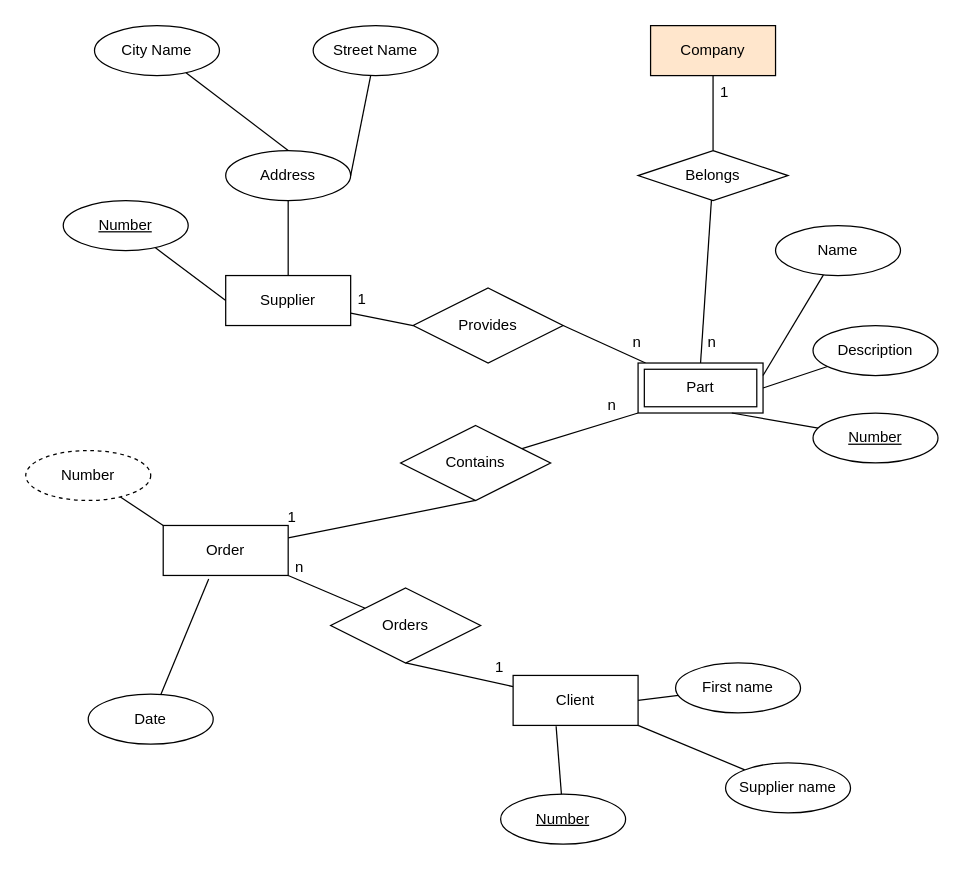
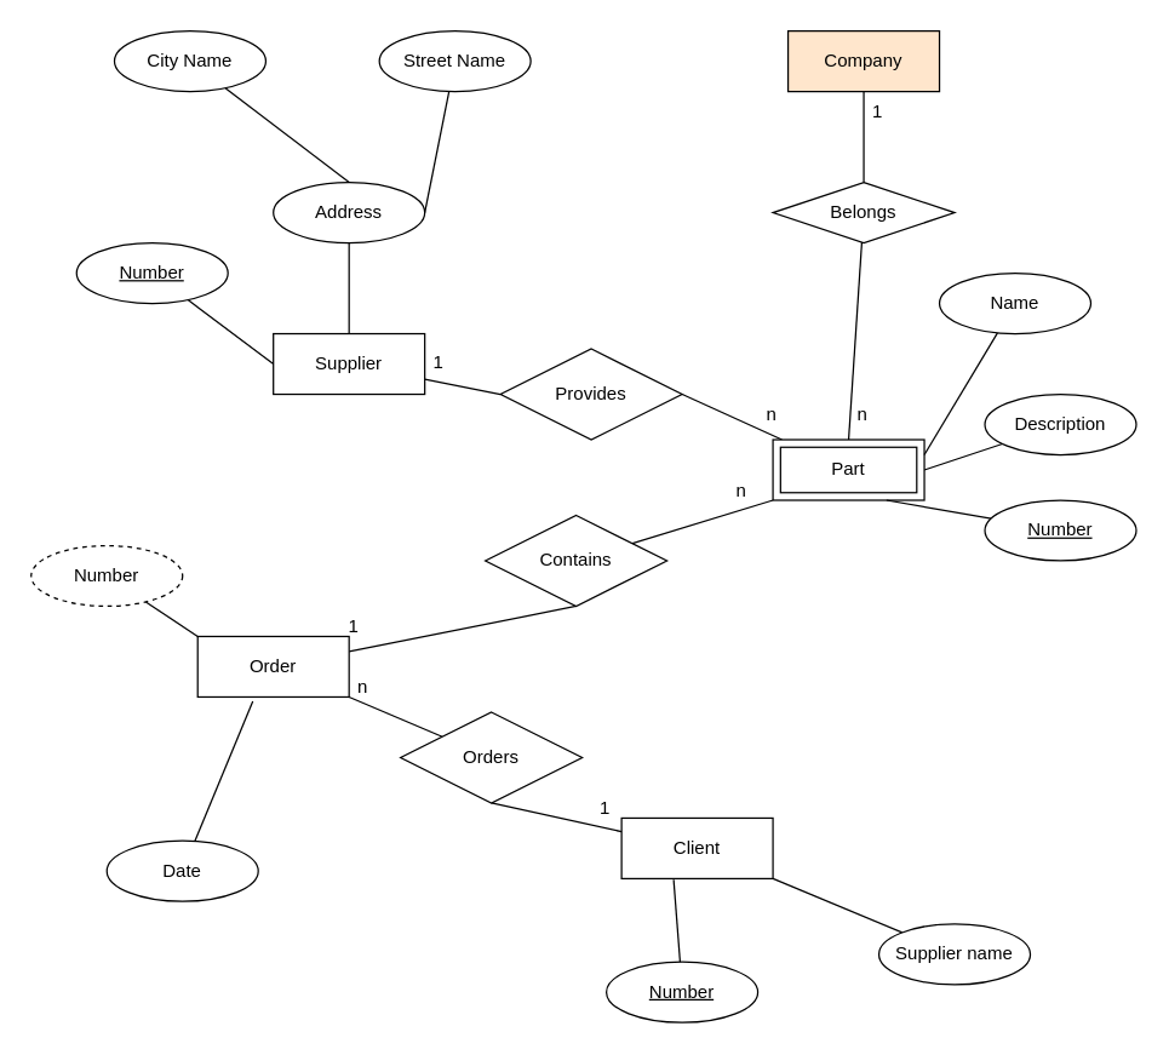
  <mxCell id="0" />
  <mxCell id="1" parent="0" />
  <mxCell id="2" style="rounded=0;orthogonalLoop=1;jettySize=auto;html=1;entryX=0;entryY=0.5;entryDx=0;entryDy=0;endArrow=none;endFill=0;" edge="1" parent="1" source="3" target="13"><mxGeometry relative="1" as="geometry" /></mxCell>
  <mxCell id="3" value="Supplier" style="whiteSpace=wrap;html=1;align=center;" vertex="1" parent="1"><mxGeometry x="180" y="220" width="100" height="40" as="geometry" /></mxCell>
  <mxCell id="4" style="rounded=0;orthogonalLoop=1;jettySize=auto;html=1;entryX=0.5;entryY=0;entryDx=0;entryDy=0;endArrow=none;endFill=0;" edge="1" parent="1" source="5" target="3"><mxGeometry relative="1" as="geometry" /></mxCell>
  <mxCell id="5" value="Address" style="ellipse;whiteSpace=wrap;html=1;align=center;" vertex="1" parent="1"><mxGeometry x="180" y="120" width="100" height="40" as="geometry" /></mxCell>
  <mxCell id="6" style="rounded=0;orthogonalLoop=1;jettySize=auto;html=1;entryX=0;entryY=0.5;entryDx=0;entryDy=0;endArrow=none;endFill=0;" edge="1" parent="1" source="7" target="3"><mxGeometry relative="1" as="geometry" /></mxCell>
  <mxCell id="7" value="&lt;u&gt;Number&lt;/u&gt;" style="ellipse;whiteSpace=wrap;html=1;align=center;" vertex="1" parent="1"><mxGeometry x="50" y="160" width="100" height="40" as="geometry" /></mxCell>
  <mxCell id="8" style="rounded=0;orthogonalLoop=1;jettySize=auto;html=1;entryX=1;entryY=0.5;entryDx=0;entryDy=0;endArrow=none;endFill=0;" edge="1" parent="1" source="9" target="5"><mxGeometry relative="1" as="geometry" /></mxCell>
  <mxCell id="9" value="Street Name" style="ellipse;whiteSpace=wrap;html=1;align=center;" vertex="1" parent="1"><mxGeometry x="250" y="20" width="100" height="40" as="geometry" /></mxCell>
  <mxCell id="10" style="rounded=0;orthogonalLoop=1;jettySize=auto;html=1;entryX=0.5;entryY=0;entryDx=0;entryDy=0;endArrow=none;endFill=0;" edge="1" parent="1" source="11" target="5"><mxGeometry relative="1" as="geometry" /></mxCell>
  <mxCell id="11" value="City Name" style="ellipse;whiteSpace=wrap;html=1;align=center;" vertex="1" parent="1"><mxGeometry x="75" y="20" width="100" height="40" as="geometry" /></mxCell>
  <mxCell id="12" style="rounded=0;orthogonalLoop=1;jettySize=auto;html=1;endArrow=none;endFill=0;exitX=1;exitY=0.5;exitDx=0;exitDy=0;" edge="1" parent="1" source="13" target="22"><mxGeometry relative="1" as="geometry"><mxPoint x="516" y="290" as="targetPoint" /></mxGeometry></mxCell>
  <mxCell id="13" value="Provides" style="shape=rhombus;perimeter=rhombusPerimeter;whiteSpace=wrap;html=1;align=center;" vertex="1" parent="1"><mxGeometry x="330" y="230" width="120" height="60" as="geometry" /></mxCell>
  <mxCell id="14" value="n" style="text;strokeColor=none;fillColor=none;spacingLeft=4;spacingRight=4;overflow=hidden;rotatable=0;points=[[0,0.5],[1,0.5]];portConstraint=eastwest;fontSize=12;whiteSpace=wrap;html=1;" vertex="1" parent="1"><mxGeometry x="500" y="260" width="40" height="30" as="geometry" /></mxCell>
  <mxCell id="15" value="1" style="text;strokeColor=none;fillColor=none;spacingLeft=4;spacingRight=4;overflow=hidden;rotatable=0;points=[[0,0.5],[1,0.5]];portConstraint=eastwest;fontSize=12;whiteSpace=wrap;html=1;" vertex="1" parent="1"><mxGeometry x="280" y="225" width="40" height="30" as="geometry" /></mxCell>
  <mxCell id="16" style="rounded=0;orthogonalLoop=1;jettySize=auto;html=1;entryX=0.5;entryY=0;entryDx=0;entryDy=0;endArrow=none;endFill=0;" edge="1" parent="1" source="18"><mxGeometry relative="1" as="geometry"><mxPoint x="560" y="290" as="targetPoint" /></mxGeometry></mxCell>
  <mxCell id="17" style="rounded=0;orthogonalLoop=1;jettySize=auto;html=1;entryX=0.5;entryY=1;entryDx=0;entryDy=0;endArrow=none;endFill=0;" edge="1" parent="1" source="18" target="19"><mxGeometry relative="1" as="geometry" /></mxCell>
  <mxCell id="18" value="Belongs" style="shape=rhombus;perimeter=rhombusPerimeter;whiteSpace=wrap;html=1;align=center;" vertex="1" parent="1"><mxGeometry x="510" y="120" width="120" height="40" as="geometry" /></mxCell>
  <mxCell id="19" value="Company" style="whiteSpace=wrap;html=1;align=center;fillColor=#ffe6cc;" vertex="1" parent="1"><mxGeometry x="520" y="20" width="100" height="40" as="geometry" /></mxCell>
  <mxCell id="20" value="n" style="text;strokeColor=none;fillColor=none;spacingLeft=4;spacingRight=4;overflow=hidden;rotatable=0;points=[[0,0.5],[1,0.5]];portConstraint=eastwest;fontSize=12;whiteSpace=wrap;html=1;" vertex="1" parent="1"><mxGeometry x="560" y="260" width="40" height="30" as="geometry" /></mxCell>
  <mxCell id="21" value="1" style="text;strokeColor=none;fillColor=none;spacingLeft=4;spacingRight=4;overflow=hidden;rotatable=0;points=[[0,0.5],[1,0.5]];portConstraint=eastwest;fontSize=12;whiteSpace=wrap;html=1;" vertex="1" parent="1"><mxGeometry x="570" y="60" width="40" height="30" as="geometry" /></mxCell>
  <mxCell id="22" value="Part" style="shape=ext;margin=3;double=1;whiteSpace=wrap;html=1;align=center;" vertex="1" parent="1"><mxGeometry x="510" y="290" width="100" height="40" as="geometry" /></mxCell>
  <mxCell id="23" style="rounded=0;orthogonalLoop=1;jettySize=auto;html=1;entryX=1;entryY=0.25;entryDx=0;entryDy=0;endArrow=none;endFill=0;" edge="1" parent="1" source="24" target="22"><mxGeometry relative="1" as="geometry" /></mxCell>
  <mxCell id="24" value="Name" style="ellipse;whiteSpace=wrap;html=1;align=center;" vertex="1" parent="1"><mxGeometry x="620" y="180" width="100" height="40" as="geometry" /></mxCell>
  <mxCell id="25" style="rounded=0;orthogonalLoop=1;jettySize=auto;html=1;entryX=1;entryY=0.5;entryDx=0;entryDy=0;endArrow=none;endFill=0;" edge="1" parent="1" source="26" target="22"><mxGeometry relative="1" as="geometry" /></mxCell>
  <mxCell id="26" value="Description" style="ellipse;whiteSpace=wrap;html=1;align=center;" vertex="1" parent="1"><mxGeometry x="650" y="260" width="100" height="40" as="geometry" /></mxCell>
  <mxCell id="27" style="rounded=0;orthogonalLoop=1;jettySize=auto;html=1;entryX=0.75;entryY=1;entryDx=0;entryDy=0;endArrow=none;endFill=0;" edge="1" parent="1" source="28" target="22"><mxGeometry relative="1" as="geometry" /></mxCell>
  <mxCell id="28" value="&lt;u&gt;Number&lt;/u&gt;" style="ellipse;whiteSpace=wrap;html=1;align=center;" vertex="1" parent="1"><mxGeometry x="650" y="330" width="100" height="40" as="geometry" /></mxCell>
  <mxCell id="29" style="rounded=0;orthogonalLoop=1;jettySize=auto;html=1;entryX=0.5;entryY=1;entryDx=0;entryDy=0;endArrow=none;endFill=0;" edge="1" parent="1" source="30" target="46"><mxGeometry relative="1" as="geometry" /></mxCell>
  <mxCell id="30" value="Client" style="whiteSpace=wrap;html=1;align=center;" vertex="1" parent="1"><mxGeometry x="410" y="540" width="100" height="40" as="geometry" /></mxCell>
  <mxCell id="31" value="&lt;u&gt;Number&lt;/u&gt;" style="ellipse;whiteSpace=wrap;html=1;align=center;" vertex="1" parent="1"><mxGeometry x="400" y="635" width="100" height="40" as="geometry" /></mxCell>
  <mxCell id="32" style="rounded=0;orthogonalLoop=1;jettySize=auto;html=1;entryX=1;entryY=1;entryDx=0;entryDy=0;endArrow=none;endFill=0;" edge="1" parent="1" source="33" target="30"><mxGeometry relative="1" as="geometry" /></mxCell>
  <mxCell id="33" value="Supplier name" style="ellipse;whiteSpace=wrap;html=1;align=center;" vertex="1" parent="1"><mxGeometry x="580" y="610" width="100" height="40" as="geometry" /></mxCell>
- <mxCell id="34" style="rounded=0;orthogonalLoop=1;jettySize=auto;html=1;entryX=1;entryY=0.5;entryDx=0;entryDy=0;endArrow=none;endFill=0;" edge="1" parent="1" source="35" target="30"><mxGeometry relative="1" as="geometry" /></mxCell>
- <mxCell id="35" value="First name" style="ellipse;whiteSpace=wrap;html=1;align=center;" vertex="1" parent="1"><mxGeometry x="540" y="530" width="100" height="40" as="geometry" /></mxCell>
  <mxCell id="36" style="rounded=0;orthogonalLoop=1;jettySize=auto;html=1;entryX=0.344;entryY=1.017;entryDx=0;entryDy=0;entryPerimeter=0;endArrow=none;endFill=0;" edge="1" parent="1" source="31" target="30"><mxGeometry relative="1" as="geometry" /></mxCell>
  <mxCell id="37" style="rounded=0;orthogonalLoop=1;jettySize=auto;html=1;entryX=0.5;entryY=1;entryDx=0;entryDy=0;endArrow=none;endFill=0;" edge="1" parent="1" source="38" target="43"><mxGeometry relative="1" as="geometry" /></mxCell>
  <mxCell id="38" value="Order" style="whiteSpace=wrap;html=1;align=center;" vertex="1" parent="1"><mxGeometry x="130" y="420" width="100" height="40" as="geometry" /></mxCell>
  <mxCell id="39" value="Date" style="ellipse;whiteSpace=wrap;html=1;align=center;" vertex="1" parent="1"><mxGeometry x="70" y="555" width="100" height="40" as="geometry" /></mxCell>
  <mxCell id="40" style="rounded=0;orthogonalLoop=1;jettySize=auto;html=1;entryX=0;entryY=0;entryDx=0;entryDy=0;endArrow=none;endFill=0;" edge="1" parent="1" source="41" target="38"><mxGeometry relative="1" as="geometry" /></mxCell>
  <mxCell id="41" value="Number" style="ellipse;whiteSpace=wrap;html=1;align=center;dashed=1;" vertex="1" parent="1"><mxGeometry x="20" y="360" width="100" height="40" as="geometry" /></mxCell>
  <mxCell id="42" style="rounded=0;orthogonalLoop=1;jettySize=auto;html=1;entryX=0;entryY=1;entryDx=0;entryDy=0;endArrow=none;endFill=0;" edge="1" parent="1" source="43" target="22"><mxGeometry relative="1" as="geometry"><mxPoint x="370" y="450" as="targetPoint" /></mxGeometry></mxCell>
  <mxCell id="43" value="Contains" style="shape=rhombus;perimeter=rhombusPerimeter;whiteSpace=wrap;html=1;align=center;" vertex="1" parent="1"><mxGeometry x="320" y="340" width="120" height="60" as="geometry" /></mxCell>
  <mxCell id="44" style="rounded=0;orthogonalLoop=1;jettySize=auto;html=1;entryX=0.364;entryY=1.071;entryDx=0;entryDy=0;entryPerimeter=0;endArrow=none;endFill=0;" edge="1" parent="1" source="39" target="38"><mxGeometry relative="1" as="geometry" /></mxCell>
  <mxCell id="45" style="rounded=0;orthogonalLoop=1;jettySize=auto;html=1;entryX=1;entryY=1;entryDx=0;entryDy=0;endArrow=none;endFill=0;" edge="1" parent="1" source="46" target="38"><mxGeometry relative="1" as="geometry" /></mxCell>
  <mxCell id="46" value="Orders" style="shape=rhombus;perimeter=rhombusPerimeter;whiteSpace=wrap;html=1;align=center;" vertex="1" parent="1"><mxGeometry x="264" y="470" width="120" height="60" as="geometry" /></mxCell>
  <mxCell id="47" value="1" style="text;strokeColor=none;fillColor=none;spacingLeft=4;spacingRight=4;overflow=hidden;rotatable=0;points=[[0,0.5],[1,0.5]];portConstraint=eastwest;fontSize=12;whiteSpace=wrap;html=1;" vertex="1" parent="1"><mxGeometry x="390" y="520" width="40" height="30" as="geometry" /></mxCell>
  <mxCell id="48" value="1" style="text;strokeColor=none;fillColor=none;spacingLeft=4;spacingRight=4;overflow=hidden;rotatable=0;points=[[0,0.5],[1,0.5]];portConstraint=eastwest;fontSize=12;whiteSpace=wrap;html=1;" vertex="1" parent="1"><mxGeometry x="224" y="400" width="40" height="30" as="geometry" /></mxCell>
  <mxCell id="49" value="n" style="text;strokeColor=none;fillColor=none;spacingLeft=4;spacingRight=4;overflow=hidden;rotatable=0;points=[[0,0.5],[1,0.5]];portConstraint=eastwest;fontSize=12;whiteSpace=wrap;html=1;" vertex="1" parent="1"><mxGeometry x="230" y="440" width="40" height="30" as="geometry" /></mxCell>
  <mxCell id="50" value="n" style="text;strokeColor=none;fillColor=none;spacingLeft=4;spacingRight=4;overflow=hidden;rotatable=0;points=[[0,0.5],[1,0.5]];portConstraint=eastwest;fontSize=12;whiteSpace=wrap;html=1;" vertex="1" parent="1"><mxGeometry x="480" y="310" width="40" height="30" as="geometry" /></mxCell>
